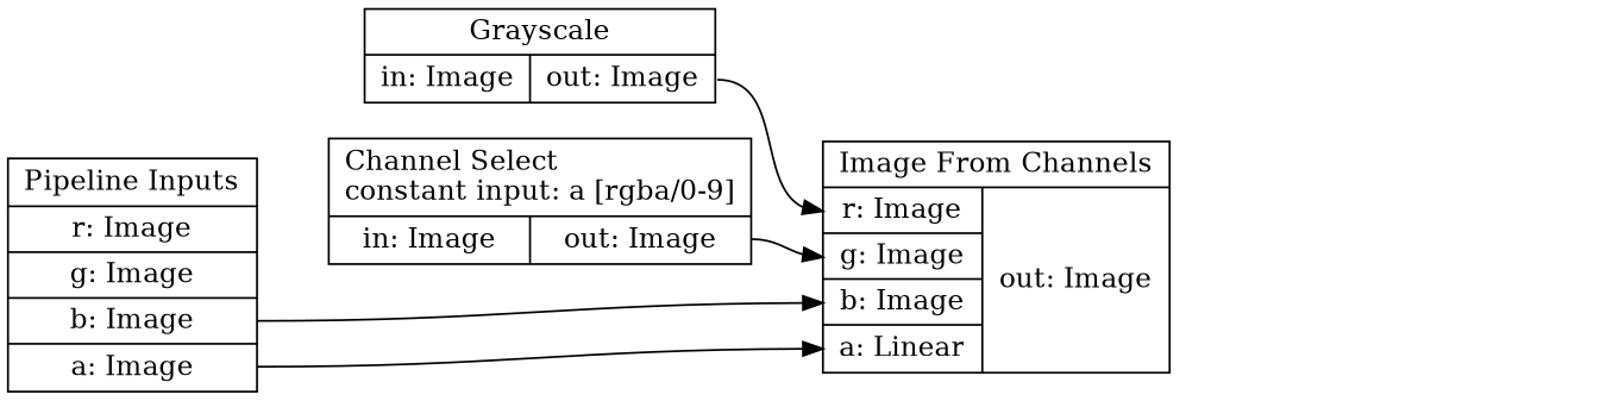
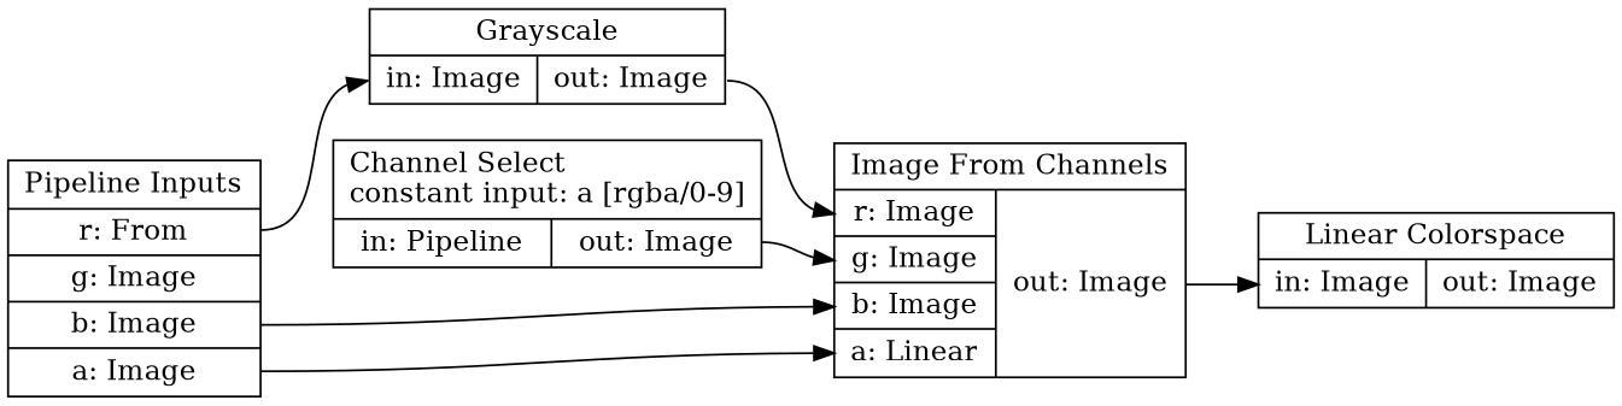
  digraph {
    rankdir=LR
    node [shape=record]
    edge [headport=in tailport=out]
-   n1 [label="Pipeline Inputs|{{<out_r>r: Image|<out_g>g: Image|<out_b>b: Image|<out_a>a: Image}}"]
+   n1 [label="Pipeline Inputs|{{<out_r>r: From|<out_g>g: Image|<out_b>b: Image|<out_a>a: Image}}"]
    n2 [label="Image From Channels|{{<in_r>r: Image|<in_g>g: Image|<in_b>b: Image|<in_a>a: Linear}|<out>out: Image}"]
    n3 [label="Grayscale|{<in>in: Image|<out>out: Image}"]
-   n5 [label="Channel Select\lconstant input: a [rgba/0-9]|{<in>in: Image|<out>out: Image}"]
+   n4 [label="Linear Colorspace|{<in>in: Image|<out>out: Image}"]
+   n5 [label="Channel Select\lconstant input: a [rgba/0-9]|{<in>in: Pipeline|<out>out: Image}"]
    n1 -> n2 [headport=in_b tailport=out_b]
    n1 -> n2 [headport=in_a tailport=out_a]
+   n1 -> n3 [tailport=out_r]
+   n2 -> n4
    n3 -> n2 [headport=in_r]
    n5 -> n2 [headport=in_g]
  }
